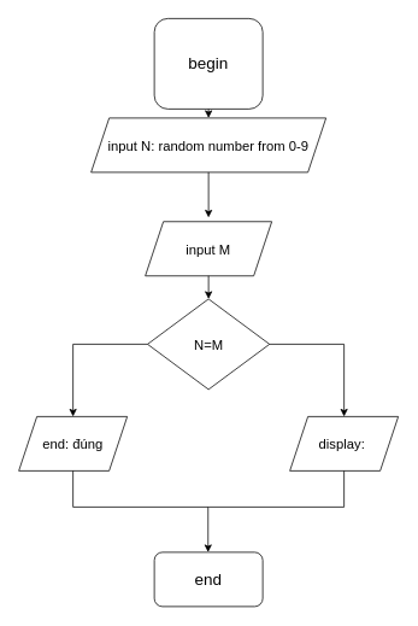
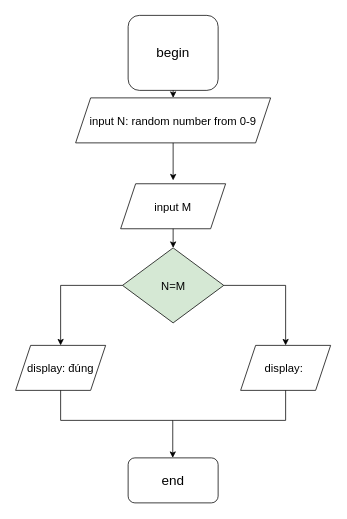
  <mxCell id="0" />
  <mxCell id="1" parent="0" />
  <mxCell id="2" value="&lt;font style=&quot;font-size: 18px;&quot;&gt;begin&lt;/font&gt;" style="rounded=1;whiteSpace=wrap;html=1;" vertex="1" parent="1"><mxGeometry x="170" y="20" width="120" height="100" as="geometry" /></mxCell>
  <mxCell id="3" value="" style="endArrow=classic;html=1;rounded=0;fontSize=18;exitX=0.5;exitY=1;exitDx=0;exitDy=0;" edge="1" parent="1" source="2"><mxGeometry width="50" height="50" relative="1" as="geometry"><mxPoint x="210" y="300" as="sourcePoint" /><mxPoint x="230" y="130" as="targetPoint" /></mxGeometry></mxCell>
  <mxCell id="4" value="&lt;font style=&quot;font-size: 15px;&quot;&gt;input N: random number from 0-9&lt;/font&gt;" style="shape=parallelogram;perimeter=parallelogramPerimeter;whiteSpace=wrap;html=1;fixedSize=1;fontSize=18;" vertex="1" parent="1"><mxGeometry x="100" y="130" width="260" height="60" as="geometry" /></mxCell>
  <mxCell id="5" value="" style="endArrow=classic;html=1;rounded=0;fontSize=18;exitX=0.5;exitY=1;exitDx=0;exitDy=0;" edge="1" parent="1"><mxGeometry width="50" height="50" relative="1" as="geometry"><mxPoint x="230" y="190" as="sourcePoint" /><mxPoint x="230" y="240" as="targetPoint" /></mxGeometry></mxCell>
  <mxCell id="6" value="&lt;font style=&quot;font-size: 15px;&quot;&gt;input M&lt;/font&gt;" style="shape=parallelogram;perimeter=parallelogramPerimeter;whiteSpace=wrap;html=1;fixedSize=1;fontSize=18;" vertex="1" parent="1"><mxGeometry x="160" y="244.5" width="140" height="60" as="geometry" /></mxCell>
  <mxCell id="7" value="" style="endArrow=classic;html=1;rounded=0;fontSize=15;exitX=0.5;exitY=1;exitDx=0;exitDy=0;" edge="1" parent="1" source="6"><mxGeometry width="50" height="50" relative="1" as="geometry"><mxPoint x="210" y="290" as="sourcePoint" /><mxPoint x="230" y="330" as="targetPoint" /></mxGeometry></mxCell>
- <mxCell id="8" value="N=M" style="rhombus;whiteSpace=wrap;html=1;fontSize=15;" vertex="1" parent="1"><mxGeometry x="162.5" y="330" width="135" height="100" as="geometry" /></mxCell>
+ <mxCell id="8" value="N=M" style="rhombus;whiteSpace=wrap;html=1;fontSize=15;fillColor=#d5e8d4;" vertex="1" parent="1"><mxGeometry x="162.5" y="330" width="135" height="100" as="geometry" /></mxCell>
  <mxCell id="9" value="" style="endArrow=classic;html=1;rounded=0;fontSize=15;exitX=0;exitY=0.5;exitDx=0;exitDy=0;" edge="1" parent="1" source="8"><mxGeometry width="50" height="50" relative="1" as="geometry"><mxPoint x="210" y="400" as="sourcePoint" /><mxPoint x="80" y="460" as="targetPoint" /><Array as="points"><mxPoint x="80" y="380" /></Array></mxGeometry></mxCell>
  <mxCell id="10" value="" style="endArrow=classic;html=1;rounded=0;fontSize=15;exitX=1;exitY=0.5;exitDx=0;exitDy=0;" edge="1" parent="1" source="8"><mxGeometry width="50" height="50" relative="1" as="geometry"><mxPoint x="432.5" y="380" as="sourcePoint" /><mxPoint x="380" y="460" as="targetPoint" /><Array as="points"><mxPoint x="380" y="380" /></Array></mxGeometry></mxCell>
- <mxCell id="11" value="end: đúng" style="shape=parallelogram;perimeter=parallelogramPerimeter;whiteSpace=wrap;html=1;fixedSize=1;fontSize=15;" vertex="1" parent="1"><mxGeometry x="20" y="460" width="120" height="60" as="geometry" /></mxCell>
+ <mxCell id="11" value="display: đúng" style="shape=parallelogram;perimeter=parallelogramPerimeter;whiteSpace=wrap;html=1;fixedSize=1;fontSize=15;" vertex="1" parent="1"><mxGeometry x="20" y="460" width="120" height="60" as="geometry" /></mxCell>
  <mxCell id="12" value="display:&amp;nbsp;" style="shape=parallelogram;perimeter=parallelogramPerimeter;whiteSpace=wrap;html=1;fixedSize=1;fontSize=15;" vertex="1" parent="1"><mxGeometry x="320" y="460" width="120" height="60" as="geometry" /></mxCell>
  <mxCell id="13" value="" style="endArrow=classic;html=1;rounded=0;fontSize=15;" edge="1" parent="1"><mxGeometry width="50" height="50" relative="1" as="geometry"><mxPoint x="229.5" y="560" as="sourcePoint" /><mxPoint x="229.5" y="610" as="targetPoint" /></mxGeometry></mxCell>
  <mxCell id="14" value="" style="endArrow=none;html=1;rounded=0;fontSize=15;entryX=0.5;entryY=1;entryDx=0;entryDy=0;" edge="1" parent="1" target="11"><mxGeometry width="50" height="50" relative="1" as="geometry"><mxPoint x="230" y="560" as="sourcePoint" /><mxPoint x="260" y="350" as="targetPoint" /><Array as="points"><mxPoint x="80" y="560" /></Array></mxGeometry></mxCell>
  <mxCell id="15" value="" style="endArrow=none;html=1;rounded=0;fontSize=15;entryX=0.5;entryY=1;entryDx=0;entryDy=0;" edge="1" parent="1" target="12"><mxGeometry width="50" height="50" relative="1" as="geometry"><mxPoint x="230" y="560" as="sourcePoint" /><mxPoint x="280" y="510" as="targetPoint" /><Array as="points"><mxPoint x="380" y="560" /></Array></mxGeometry></mxCell>
  <mxCell id="16" value="&lt;font style=&quot;font-size: 18px;&quot;&gt;end&lt;br&gt;&lt;/font&gt;" style="rounded=1;whiteSpace=wrap;html=1;" vertex="1" parent="1"><mxGeometry x="170" y="610" width="120" height="60" as="geometry" /></mxCell>
